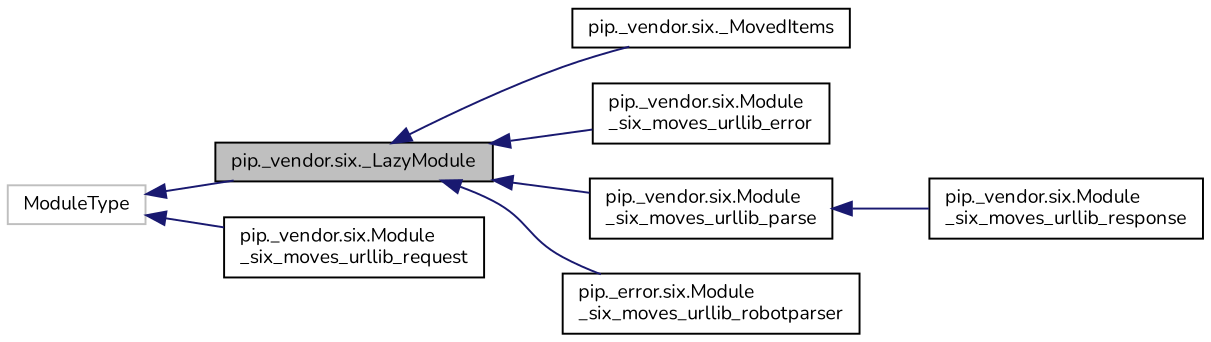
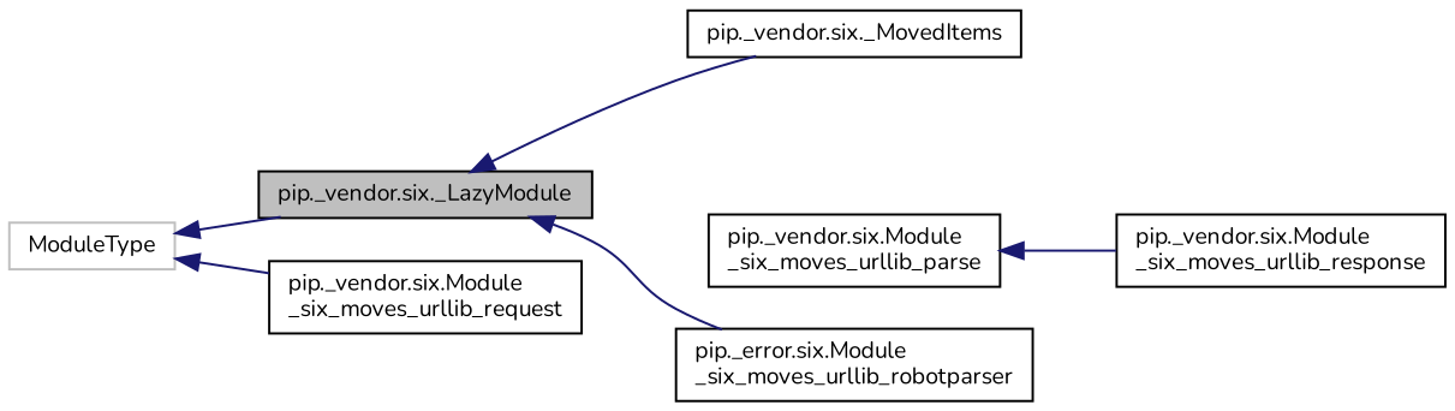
  digraph {
    fontname=Nunito
    rankdir=LR
    node [color=black fillcolor=white fontname=Nunito fontsize=10 shape=record style=filled]
    edge [color=midnightblue dir=back fontname=Nunito fontsize=10 labelfontname=Helvetica labelfontsize=10 style=solid]
    n1 [fillcolor=grey75 fontcolor=black height=0.2 label="pip._vendor.six._LazyModule" width=0.4]
    n2 [height=0.2 label="pip._vendor.six._MovedItems" width=0.4]
-   n3 [height=0.2 label="pip._vendor.six.Module\l_six_moves_urllib_error" width=0.4]
    n4 [height=0.2 label="pip._vendor.six.Module\l_six_moves_urllib_parse" width=0.4]
    n5 [height=0.2 label="pip._error.six.Module\l_six_moves_urllib_robotparser" width=0.4]
    n6 [height=0.2 label="pip._vendor.six.Module\l_six_moves_urllib_response" width=0.4]
    n7 [height=0.2 label="pip._vendor.six.Module\l_six_moves_urllib_request" width=0.4]
    n8 [color=grey75 height=0.2 label=ModuleType width=0.4]
    n1 -> n2
-   n1 -> n3
-   n1 -> n4
    n1 -> n5
    n4 -> n6
    n8 -> n1
    n8 -> n7
  }
